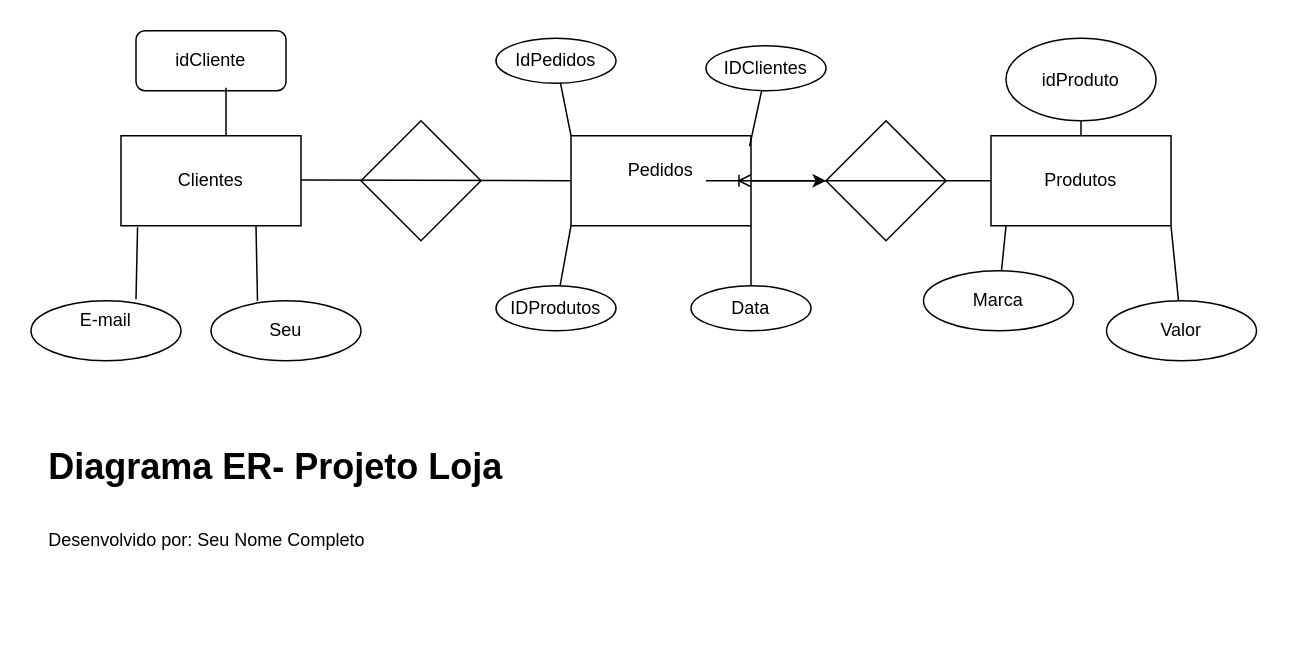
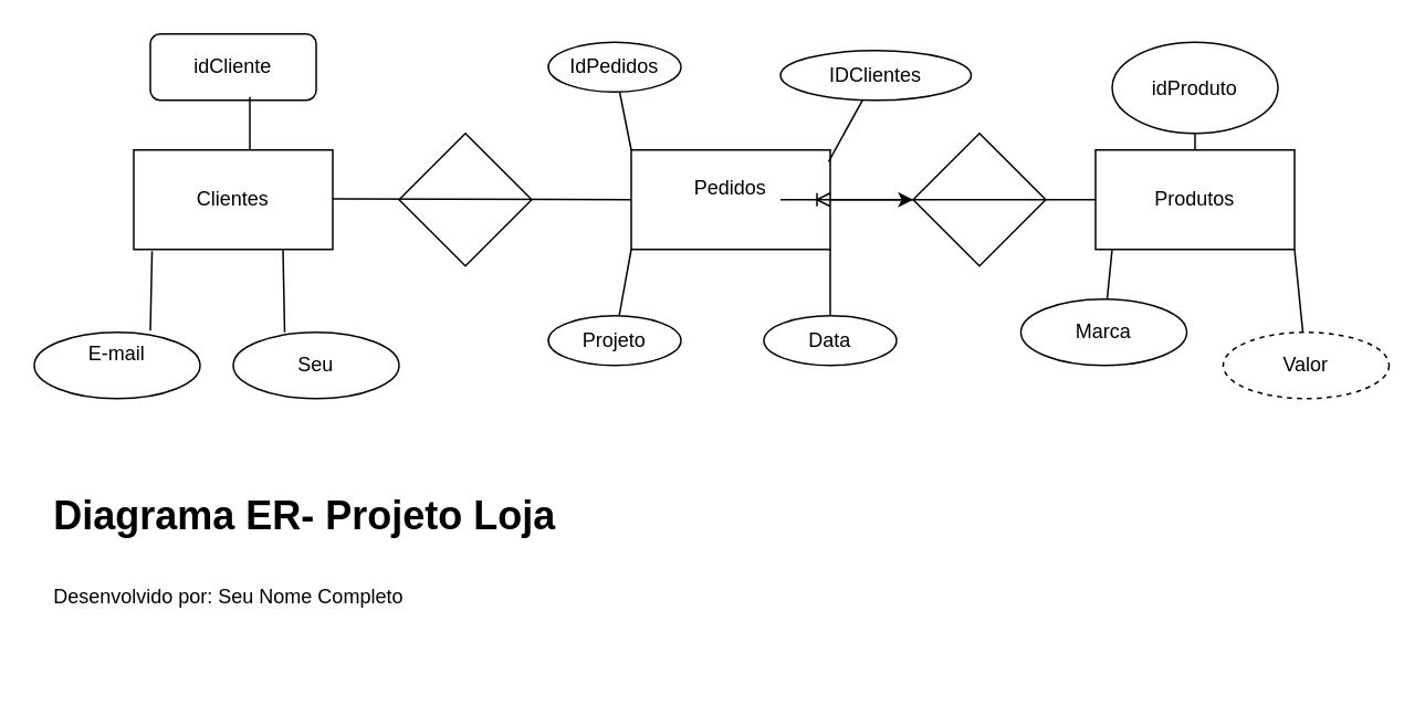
  <mxCell id="0" />
  <mxCell id="1" parent="0" />
  <mxCell id="2" value="" style="edgeStyle=orthogonalEdgeStyle;rounded=0;orthogonalLoop=1;jettySize=auto;html=1;" edge="1" parent="1" source="3" target="7"><mxGeometry relative="1" as="geometry" /></mxCell>
  <mxCell id="3" value="" style="rounded=0;whiteSpace=wrap;html=1;" vertex="1" parent="1"><mxGeometry x="380" y="90" width="120" height="60" as="geometry" /></mxCell>
  <mxCell id="4" value="" style="rounded=0;whiteSpace=wrap;html=1;" vertex="1" parent="1"><mxGeometry x="80" y="90" width="120" height="60" as="geometry" /></mxCell>
  <mxCell id="5" value="" style="rounded=0;whiteSpace=wrap;html=1;" vertex="1" parent="1"><mxGeometry x="660" y="90" width="120" height="60" as="geometry" /></mxCell>
  <mxCell id="6" value="" style="rhombus;whiteSpace=wrap;html=1;" vertex="1" parent="1"><mxGeometry x="240" y="80" width="80" height="80" as="geometry" /></mxCell>
  <mxCell id="7" value="" style="rhombus;whiteSpace=wrap;html=1;" vertex="1" parent="1"><mxGeometry x="550" y="80" width="80" height="80" as="geometry" /></mxCell>
  <mxCell id="8" value="Clientes" style="text;html=1;align=center;verticalAlign=middle;whiteSpace=wrap;rounded=0;" vertex="1" parent="1"><mxGeometry x="110" y="105" width="60" height="30" as="geometry" /></mxCell>
  <mxCell id="9" value="Pedidos&lt;div&gt;&lt;br&gt;&lt;/div&gt;" style="text;html=1;align=center;verticalAlign=middle;whiteSpace=wrap;rounded=0;" vertex="1" parent="1"><mxGeometry x="410" y="105" width="60" height="30" as="geometry" /></mxCell>
  <mxCell id="10" value="Produtos" style="text;html=1;align=center;verticalAlign=middle;whiteSpace=wrap;rounded=0;" vertex="1" parent="1"><mxGeometry x="690" y="105" width="60" height="30" as="geometry" /></mxCell>
  <mxCell id="11" value="idCliente" style="whiteSpace=wrap;html=1;align=center;rounded=1;" vertex="1" parent="1"><mxGeometry x="90" y="20" width="100" height="40" as="geometry" /></mxCell>
  <mxCell id="12" value="Seu" style="ellipse;whiteSpace=wrap;html=1;align=center;" vertex="1" parent="1"><mxGeometry x="140" y="200" width="100" height="40" as="geometry" /></mxCell>
  <mxCell id="13" value="E-mail&lt;div&gt;&lt;br&gt;&lt;/div&gt;" style="ellipse;whiteSpace=wrap;html=1;align=center;" vertex="1" parent="1"><mxGeometry x="20" y="200" width="100" height="40" as="geometry" /></mxCell>
  <mxCell id="14" value="" style="endArrow=none;html=1;rounded=0;exitX=0.75;exitY=1;exitDx=0;exitDy=0;" edge="1" parent="1" source="4"><mxGeometry relative="1" as="geometry"><mxPoint x="170" y="170" as="sourcePoint" /><mxPoint x="171" y="200" as="targetPoint" /></mxGeometry></mxCell>
  <mxCell id="15" value="" style="endArrow=none;html=1;rounded=0;entryX=0.092;entryY=1.017;entryDx=0;entryDy=0;entryPerimeter=0;exitX=0.7;exitY=-0.025;exitDx=0;exitDy=0;exitPerimeter=0;" edge="1" parent="1" source="13" target="4"><mxGeometry relative="1" as="geometry"><mxPoint x="90" y="195" as="sourcePoint" /><mxPoint x="90" y="160" as="targetPoint" /></mxGeometry></mxCell>
  <mxCell id="16" value="" style="endArrow=none;html=1;rounded=0;entryX=0.6;entryY=0.95;entryDx=0;entryDy=0;entryPerimeter=0;" edge="1" parent="1" target="11"><mxGeometry relative="1" as="geometry"><mxPoint x="150" y="90" as="sourcePoint" /><mxPoint x="310" y="130" as="targetPoint" /></mxGeometry></mxCell>
  <mxCell id="17" value="" style="edgeStyle=entityRelationEdgeStyle;fontSize=12;html=1;endArrow=ERoneToMany;rounded=0;" edge="1" parent="1" source="7"><mxGeometry width="100" height="100" relative="1" as="geometry"><mxPoint x="400" y="220" as="sourcePoint" /><mxPoint x="500" y="120" as="targetPoint" /><Array as="points"><mxPoint x="500" y="120" /></Array></mxGeometry></mxCell>
- <mxCell id="18" value="IDProdutos" style="ellipse;whiteSpace=wrap;html=1;align=center;" vertex="1" parent="1"><mxGeometry x="330" y="190" width="80" height="30" as="geometry" /></mxCell>
+ <mxCell id="18" value="Projeto" style="ellipse;whiteSpace=wrap;html=1;align=center;" vertex="1" parent="1"><mxGeometry x="330" y="190" width="80" height="30" as="geometry" /></mxCell>
  <mxCell id="19" value="Data" style="ellipse;whiteSpace=wrap;html=1;align=center;" vertex="1" parent="1"><mxGeometry x="460" y="190" width="80" height="30" as="geometry" /></mxCell>
  <mxCell id="20" value="IdPedidos" style="ellipse;whiteSpace=wrap;html=1;align=center;" vertex="1" parent="1"><mxGeometry x="330" y="25" width="80" height="30" as="geometry" /></mxCell>
- <mxCell id="21" value="IDClientes" style="ellipse;whiteSpace=wrap;html=1;align=center;" vertex="1" parent="1"><mxGeometry x="470" y="30" width="80" height="30" as="geometry" /></mxCell>
+ <mxCell id="21" value="IDClientes" style="ellipse;whiteSpace=wrap;html=1;align=center;" vertex="1" parent="1"><mxGeometry x="470" y="30" width="115" height="30" as="geometry" /></mxCell>
  <mxCell id="22" value="idProduto" style="ellipse;whiteSpace=wrap;html=1;align=center;" vertex="1" parent="1"><mxGeometry x="670" y="25" width="100" height="55" as="geometry" /></mxCell>
  <mxCell id="23" value="Marca" style="ellipse;whiteSpace=wrap;html=1;align=center;" vertex="1" parent="1"><mxGeometry x="615" y="180" width="100" height="40" as="geometry" /></mxCell>
- <mxCell id="24" value="Valor" style="ellipse;whiteSpace=wrap;html=1;align=center;" vertex="1" parent="1"><mxGeometry x="737" y="200" width="100" height="40" as="geometry" /></mxCell>
+ <mxCell id="24" value="Valor" style="ellipse;whiteSpace=wrap;html=1;align=center;dashed=1;" vertex="1" parent="1"><mxGeometry x="737" y="200" width="100" height="40" as="geometry" /></mxCell>
  <mxCell id="25" value="" style="endArrow=none;html=1;rounded=0;entryX=0;entryY=0.5;entryDx=0;entryDy=0;" edge="1" parent="1" target="3"><mxGeometry relative="1" as="geometry"><mxPoint x="200" y="119.5" as="sourcePoint" /><mxPoint x="240" y="120" as="targetPoint" /></mxGeometry></mxCell>
  <mxCell id="26" value="" style="endArrow=none;html=1;rounded=0;entryX=1;entryY=1;entryDx=0;entryDy=0;" edge="1" parent="1" source="24" target="5"><mxGeometry relative="1" as="geometry"><mxPoint x="787" y="40" as="sourcePoint" /><mxPoint x="787" y="40" as="targetPoint" /></mxGeometry></mxCell>
  <mxCell id="27" value="" style="endArrow=none;html=1;rounded=0;" edge="1" parent="1" source="23"><mxGeometry relative="1" as="geometry"><mxPoint x="670" y="40" as="sourcePoint" /><mxPoint x="670" y="150" as="targetPoint" /></mxGeometry></mxCell>
  <mxCell id="28" value="" style="endArrow=none;html=1;rounded=0;entryX=0;entryY=1;entryDx=0;entryDy=0;" edge="1" parent="1" source="18" target="3"><mxGeometry relative="1" as="geometry"><mxPoint x="370" y="30" as="sourcePoint" /><mxPoint x="370" y="30" as="targetPoint" /></mxGeometry></mxCell>
  <mxCell id="29" value="" style="endArrow=none;html=1;rounded=0;entryX=1;entryY=1;entryDx=0;entryDy=0;" edge="1" parent="1" source="19" target="3"><mxGeometry relative="1" as="geometry"><mxPoint x="500" y="30" as="sourcePoint" /><mxPoint x="500" y="30" as="targetPoint" /></mxGeometry></mxCell>
  <mxCell id="30" value="" style="endArrow=none;html=1;rounded=0;entryX=0;entryY=0;entryDx=0;entryDy=0;" edge="1" parent="1" source="20" target="3"><mxGeometry relative="1" as="geometry"><mxPoint x="370" y="55" as="sourcePoint" /><mxPoint x="370" y="215" as="targetPoint" /></mxGeometry></mxCell>
  <mxCell id="31" value="" style="endArrow=none;html=1;rounded=0;entryX=0.992;entryY=0.117;entryDx=0;entryDy=0;entryPerimeter=0;" edge="1" parent="1" source="21" target="3"><mxGeometry relative="1" as="geometry"><mxPoint x="510" y="60" as="sourcePoint" /><mxPoint x="510" y="220" as="targetPoint" /></mxGeometry></mxCell>
  <mxCell id="32" value="" style="endArrow=none;html=1;rounded=0;" edge="1" parent="1" source="22"><mxGeometry relative="1" as="geometry"><mxPoint x="720" y="65" as="sourcePoint" /><mxPoint x="720" y="90" as="targetPoint" /></mxGeometry></mxCell>
  <mxCell id="33" value="&lt;h1 style=&quot;margin-top: 0px;&quot;&gt;&lt;span style=&quot;background-color: transparent; color: light-dark(rgb(0, 0, 0), rgb(255, 255, 255));&quot;&gt;Diagrama ER- Projeto Loja&lt;/span&gt;&lt;/h1&gt;&lt;h1 style=&quot;margin-top: 0px;&quot;&gt;&lt;span style=&quot;background-color: transparent; color: light-dark(rgb(0, 0, 0), rgb(255, 255, 255)); font-size: 12px; font-weight: normal;&quot;&gt;Desenvolvido por: Seu Nome Completo&lt;/span&gt;&lt;/h1&gt;" style="text;html=1;whiteSpace=wrap;overflow=hidden;rounded=0;" vertex="1" parent="1"><mxGeometry x="30" y="290" width="350" height="120" as="geometry" /></mxCell>
